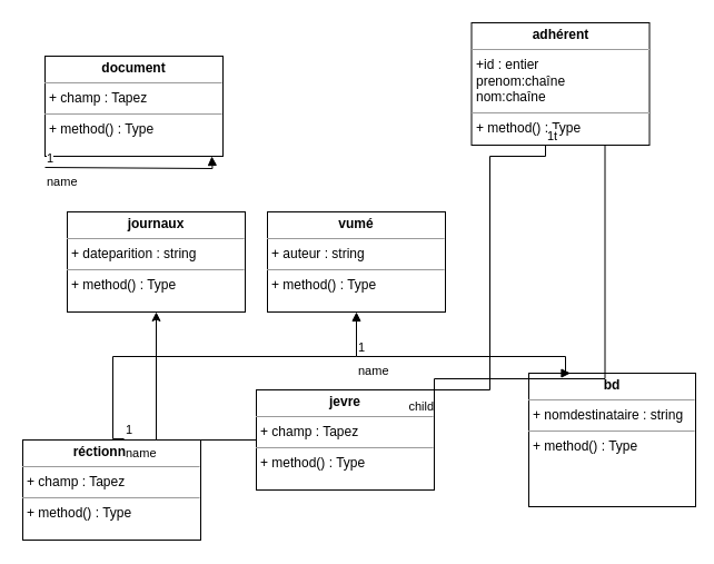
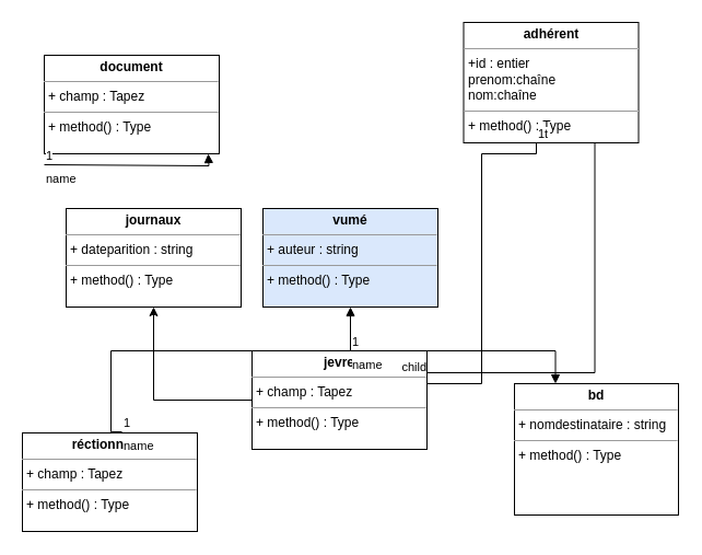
  <mxCell id="0" />
  <mxCell id="1" parent="0" />
  <mxCell id="2" value="&lt;p style=&quot;margin: 0px ; margin-top: 4px ; text-align: center&quot;&gt;&lt;b&gt;&lt;font style=&quot;vertical-align: inherit&quot;&gt;&lt;font style=&quot;vertical-align: inherit&quot;&gt;&lt;font style=&quot;vertical-align: inherit&quot;&gt;&lt;font style=&quot;vertical-align: inherit&quot;&gt;adhérent&lt;/font&gt;&lt;/font&gt;&lt;/font&gt;&lt;/font&gt;&lt;/b&gt;&lt;/p&gt;&lt;hr size=&quot;1&quot;&gt;&lt;p style=&quot;margin: 0px ; margin-left: 4px&quot;&gt;&lt;font style=&quot;vertical-align: inherit&quot;&gt;&lt;font style=&quot;vertical-align: inherit&quot;&gt;&lt;font style=&quot;vertical-align: inherit&quot;&gt;&lt;font style=&quot;vertical-align: inherit&quot;&gt;+id : entier&lt;/font&gt;&lt;/font&gt;&lt;/font&gt;&lt;/font&gt;&lt;/p&gt;&lt;p style=&quot;margin: 0px ; margin-left: 4px&quot;&gt;&lt;font style=&quot;vertical-align: inherit&quot;&gt;&lt;font style=&quot;vertical-align: inherit&quot;&gt;&lt;font style=&quot;vertical-align: inherit&quot;&gt;&lt;font style=&quot;vertical-align: inherit&quot;&gt;&lt;font style=&quot;vertical-align: inherit&quot;&gt;&lt;font style=&quot;vertical-align: inherit&quot;&gt;prenom:chaîne&lt;/font&gt;&lt;/font&gt;&lt;/font&gt;&lt;/font&gt;&lt;/font&gt;&lt;/font&gt;&lt;/p&gt;&lt;p style=&quot;margin: 0px ; margin-left: 4px&quot;&gt;&lt;font style=&quot;vertical-align: inherit&quot;&gt;&lt;font style=&quot;vertical-align: inherit&quot;&gt;&lt;font style=&quot;vertical-align: inherit&quot;&gt;&lt;font style=&quot;vertical-align: inherit&quot;&gt;&lt;font style=&quot;vertical-align: inherit&quot;&gt;&lt;font style=&quot;vertical-align: inherit&quot;&gt;&lt;font style=&quot;vertical-align: inherit&quot;&gt;&lt;font style=&quot;vertical-align: inherit&quot;&gt;nom:chaîne&lt;/font&gt;&lt;/font&gt;&lt;/font&gt;&lt;/font&gt;&lt;/font&gt;&lt;/font&gt;&lt;/font&gt;&lt;/font&gt;&lt;/p&gt;&lt;hr size=&quot;1&quot;&gt;&lt;p style=&quot;margin: 0px ; margin-left: 4px&quot;&gt;&lt;font style=&quot;vertical-align: inherit&quot;&gt;&lt;font style=&quot;vertical-align: inherit&quot;&gt;&lt;font style=&quot;vertical-align: inherit&quot;&gt;&lt;font style=&quot;vertical-align: inherit&quot;&gt;+ method() : Type&lt;/font&gt;&lt;/font&gt;&lt;/font&gt;&lt;/font&gt;&lt;/p&gt;" style="verticalAlign=top;align=left;overflow=fill;fontSize=12;fontFamily=Helvetica;html=1;" vertex="1" parent="1"><mxGeometry x="423.5" y="20" width="160" height="110" as="geometry" /></mxCell>
  <mxCell id="3" value="&lt;p style=&quot;margin: 0px ; margin-top: 4px ; text-align: center&quot;&gt;&lt;b&gt;&lt;font style=&quot;vertical-align: inherit&quot;&gt;&lt;font style=&quot;vertical-align: inherit&quot;&gt;&lt;font style=&quot;vertical-align: inherit&quot;&gt;&lt;font style=&quot;vertical-align: inherit&quot;&gt;journaux&lt;/font&gt;&lt;/font&gt;&lt;/font&gt;&lt;/font&gt;&lt;/b&gt;&lt;/p&gt;&lt;hr size=&quot;1&quot;&gt;&lt;p style=&quot;margin: 0px ; margin-left: 4px&quot;&gt;&lt;font style=&quot;vertical-align: inherit&quot;&gt;&lt;font style=&quot;vertical-align: inherit&quot;&gt;&lt;font style=&quot;vertical-align: inherit&quot;&gt;&lt;font style=&quot;vertical-align: inherit&quot;&gt;+ dateparition : string&lt;/font&gt;&lt;/font&gt;&lt;/font&gt;&lt;/font&gt;&lt;/p&gt;&lt;hr size=&quot;1&quot;&gt;&lt;p style=&quot;margin: 0px ; margin-left: 4px&quot;&gt;&lt;font style=&quot;vertical-align: inherit&quot;&gt;&lt;font style=&quot;vertical-align: inherit&quot;&gt;&lt;font style=&quot;vertical-align: inherit&quot;&gt;&lt;font style=&quot;vertical-align: inherit&quot;&gt;+ method() : Type&lt;/font&gt;&lt;/font&gt;&lt;/font&gt;&lt;/font&gt;&lt;/p&gt;" style="verticalAlign=top;align=left;overflow=fill;fontSize=12;fontFamily=Helvetica;html=1;" vertex="1" parent="1"><mxGeometry x="60" y="190" width="160" height="90" as="geometry" /></mxCell>
  <mxCell id="4" value="&lt;p style=&quot;margin: 0px ; margin-top: 4px ; text-align: center&quot;&gt;&lt;b&gt;document&lt;/b&gt;&lt;/p&gt;&lt;hr size=&quot;1&quot;&gt;&lt;p style=&quot;margin: 0px ; margin-left: 4px&quot;&gt;&lt;font style=&quot;vertical-align: inherit&quot;&gt;&lt;font style=&quot;vertical-align: inherit&quot;&gt;+ champ : Tapez&lt;/font&gt;&lt;/font&gt;&lt;/p&gt;&lt;hr size=&quot;1&quot;&gt;&lt;p style=&quot;margin: 0px ; margin-left: 4px&quot;&gt;&lt;font style=&quot;vertical-align: inherit&quot;&gt;&lt;font style=&quot;vertical-align: inherit&quot;&gt;+ method()&amp;nbsp;: Type&lt;/font&gt;&lt;/font&gt;&lt;/p&gt;" style="verticalAlign=top;align=left;overflow=fill;fontSize=12;fontFamily=Helvetica;html=1;" vertex="1" parent="1"><mxGeometry x="40" y="50" width="160" height="90" as="geometry" /></mxCell>
- <mxCell id="5" value="&lt;p style=&quot;margin: 0px ; margin-top: 4px ; text-align: center&quot;&gt;&lt;b&gt;&lt;font style=&quot;vertical-align: inherit&quot;&gt;&lt;font style=&quot;vertical-align: inherit&quot;&gt;&lt;font style=&quot;vertical-align: inherit&quot;&gt;&lt;font style=&quot;vertical-align: inherit&quot;&gt;vumé&lt;/font&gt;&lt;/font&gt;&lt;/font&gt;&lt;/font&gt;&lt;/b&gt;&lt;/p&gt;&lt;hr size=&quot;1&quot;&gt;&lt;p style=&quot;margin: 0px ; margin-left: 4px&quot;&gt;&lt;font style=&quot;vertical-align: inherit&quot;&gt;&lt;font style=&quot;vertical-align: inherit&quot;&gt;&lt;font style=&quot;vertical-align: inherit&quot;&gt;&lt;font style=&quot;vertical-align: inherit&quot;&gt;+ auteur : string&lt;/font&gt;&lt;/font&gt;&lt;/font&gt;&lt;/font&gt;&lt;/p&gt;&lt;hr size=&quot;1&quot;&gt;&lt;p style=&quot;margin: 0px ; margin-left: 4px&quot;&gt;&lt;font style=&quot;vertical-align: inherit&quot;&gt;&lt;font style=&quot;vertical-align: inherit&quot;&gt;&lt;font style=&quot;vertical-align: inherit&quot;&gt;&lt;font style=&quot;vertical-align: inherit&quot;&gt;+ method() : Type&lt;/font&gt;&lt;/font&gt;&lt;/font&gt;&lt;/font&gt;&lt;/p&gt;" style="verticalAlign=top;align=left;overflow=fill;fontSize=12;fontFamily=Helvetica;html=1;" vertex="1" parent="1"><mxGeometry x="240" y="190" width="160" height="90" as="geometry" /></mxCell>
+ <mxCell id="5" value="&lt;p style=&quot;margin: 0px ; margin-top: 4px ; text-align: center&quot;&gt;&lt;b&gt;&lt;font style=&quot;vertical-align: inherit&quot;&gt;&lt;font style=&quot;vertical-align: inherit&quot;&gt;&lt;font style=&quot;vertical-align: inherit&quot;&gt;&lt;font style=&quot;vertical-align: inherit&quot;&gt;vumé&lt;/font&gt;&lt;/font&gt;&lt;/font&gt;&lt;/font&gt;&lt;/b&gt;&lt;/p&gt;&lt;hr size=&quot;1&quot;&gt;&lt;p style=&quot;margin: 0px ; margin-left: 4px&quot;&gt;&lt;font style=&quot;vertical-align: inherit&quot;&gt;&lt;font style=&quot;vertical-align: inherit&quot;&gt;&lt;font style=&quot;vertical-align: inherit&quot;&gt;&lt;font style=&quot;vertical-align: inherit&quot;&gt;+ auteur : string&lt;/font&gt;&lt;/font&gt;&lt;/font&gt;&lt;/font&gt;&lt;/p&gt;&lt;hr size=&quot;1&quot;&gt;&lt;p style=&quot;margin: 0px ; margin-left: 4px&quot;&gt;&lt;font style=&quot;vertical-align: inherit&quot;&gt;&lt;font style=&quot;vertical-align: inherit&quot;&gt;&lt;font style=&quot;vertical-align: inherit&quot;&gt;&lt;font style=&quot;vertical-align: inherit&quot;&gt;+ method() : Type&lt;/font&gt;&lt;/font&gt;&lt;/font&gt;&lt;/font&gt;&lt;/p&gt;" style="verticalAlign=top;align=left;overflow=fill;fontSize=12;fontFamily=Helvetica;html=1;fillColor=#dae8fc;" vertex="1" parent="1"><mxGeometry x="240" y="190" width="160" height="90" as="geometry" /></mxCell>
  <mxCell id="6" value="&lt;p style=&quot;margin: 0px ; margin-top: 4px ; text-align: center&quot;&gt;&lt;b&gt;&lt;font style=&quot;vertical-align: inherit&quot;&gt;&lt;font style=&quot;vertical-align: inherit&quot;&gt;réctionnaire&lt;/font&gt;&lt;/font&gt;&lt;/b&gt;&lt;/p&gt;&lt;hr size=&quot;1&quot;&gt;&lt;p style=&quot;margin: 0px ; margin-left: 4px&quot;&gt;&lt;font style=&quot;vertical-align: inherit&quot;&gt;&lt;font style=&quot;vertical-align: inherit&quot;&gt;+ champ : Tapez&lt;/font&gt;&lt;/font&gt;&lt;/p&gt;&lt;hr size=&quot;1&quot;&gt;&lt;p style=&quot;margin: 0px ; margin-left: 4px&quot;&gt;&lt;font style=&quot;vertical-align: inherit&quot;&gt;&lt;font style=&quot;vertical-align: inherit&quot;&gt;+ method()&amp;nbsp;: Type&lt;/font&gt;&lt;/font&gt;&lt;/p&gt;" style="verticalAlign=top;align=left;overflow=fill;fontSize=12;fontFamily=Helvetica;html=1;" vertex="1" parent="1"><mxGeometry x="20" y="395" width="160" height="90" as="geometry" /></mxCell>
  <mxCell id="7" value="" style="edgeStyle=orthogonalEdgeStyle;rounded=0;orthogonalLoop=1;jettySize=auto;html=1;" edge="1" parent="1" source="8" target="3"><mxGeometry relative="1" as="geometry" /></mxCell>
- <mxCell id="8" value="&lt;p style=&quot;margin: 0px ; margin-top: 4px ; text-align: center&quot;&gt;&lt;b&gt;&lt;font style=&quot;vertical-align: inherit&quot;&gt;&lt;font style=&quot;vertical-align: inherit&quot;&gt;jevre&lt;/font&gt;&lt;/font&gt;&lt;/b&gt;&lt;/p&gt;&lt;hr size=&quot;1&quot;&gt;&lt;p style=&quot;margin: 0px ; margin-left: 4px&quot;&gt;&lt;font style=&quot;vertical-align: inherit&quot;&gt;&lt;font style=&quot;vertical-align: inherit&quot;&gt;+ champ : Tapez&lt;/font&gt;&lt;/font&gt;&lt;/p&gt;&lt;hr size=&quot;1&quot;&gt;&lt;p style=&quot;margin: 0px ; margin-left: 4px&quot;&gt;&lt;font style=&quot;vertical-align: inherit&quot;&gt;&lt;font style=&quot;vertical-align: inherit&quot;&gt;+ method()&amp;nbsp;: Type&lt;/font&gt;&lt;/font&gt;&lt;/p&gt;" style="verticalAlign=top;align=left;overflow=fill;fontSize=12;fontFamily=Helvetica;html=1;" vertex="1" parent="1"><mxGeometry x="230" y="350" width="160" height="90" as="geometry" /></mxCell>
- <mxCell id="9" value="&lt;p style=&quot;margin: 0px ; margin-top: 4px ; text-align: center&quot;&gt;&lt;b&gt;&lt;font style=&quot;vertical-align: inherit&quot;&gt;&lt;font style=&quot;vertical-align: inherit&quot;&gt;&lt;font style=&quot;vertical-align: inherit&quot;&gt;&lt;font style=&quot;vertical-align: inherit&quot;&gt;bd&lt;/font&gt;&lt;/font&gt;&lt;/font&gt;&lt;/font&gt;&lt;/b&gt;&lt;/p&gt;&lt;hr size=&quot;1&quot;&gt;&lt;p style=&quot;margin: 0px ; margin-left: 4px&quot;&gt;&lt;font style=&quot;vertical-align: inherit&quot;&gt;&lt;font style=&quot;vertical-align: inherit&quot;&gt;&lt;font style=&quot;vertical-align: inherit&quot;&gt;&lt;font style=&quot;vertical-align: inherit&quot;&gt;+ nomdestinataire : string&lt;/font&gt;&lt;/font&gt;&lt;/font&gt;&lt;/font&gt;&lt;/p&gt;&lt;hr size=&quot;1&quot;&gt;&lt;p style=&quot;margin: 0px ; margin-left: 4px&quot;&gt;&lt;font style=&quot;vertical-align: inherit&quot;&gt;&lt;font style=&quot;vertical-align: inherit&quot;&gt;&lt;font style=&quot;vertical-align: inherit&quot;&gt;&lt;font style=&quot;vertical-align: inherit&quot;&gt;+ method() : Type&lt;/font&gt;&lt;/font&gt;&lt;/font&gt;&lt;/font&gt;&lt;/p&gt;" style="verticalAlign=top;align=left;overflow=fill;fontSize=12;fontFamily=Helvetica;html=1;" vertex="1" parent="1"><mxGeometry x="475" y="335" width="150" height="120" as="geometry" /></mxCell>
+ <mxCell id="8" value="&lt;p style=&quot;margin: 0px ; margin-top: 4px ; text-align: center&quot;&gt;&lt;b&gt;&lt;font style=&quot;vertical-align: inherit&quot;&gt;&lt;font style=&quot;vertical-align: inherit&quot;&gt;jevre&lt;/font&gt;&lt;/font&gt;&lt;/b&gt;&lt;/p&gt;&lt;hr size=&quot;1&quot;&gt;&lt;p style=&quot;margin: 0px ; margin-left: 4px&quot;&gt;&lt;font style=&quot;vertical-align: inherit&quot;&gt;&lt;font style=&quot;vertical-align: inherit&quot;&gt;+ champ : Tapez&lt;/font&gt;&lt;/font&gt;&lt;/p&gt;&lt;hr size=&quot;1&quot;&gt;&lt;p style=&quot;margin: 0px ; margin-left: 4px&quot;&gt;&lt;font style=&quot;vertical-align: inherit&quot;&gt;&lt;font style=&quot;vertical-align: inherit&quot;&gt;+ method()&amp;nbsp;: Type&lt;/font&gt;&lt;/font&gt;&lt;/p&gt;" style="verticalAlign=top;align=left;overflow=fill;fontSize=12;fontFamily=Helvetica;html=1;" vertex="1" parent="1"><mxGeometry x="230" y="320" width="160" height="90" as="geometry" /></mxCell>
+ <mxCell id="9" value="&lt;p style=&quot;margin: 0px ; margin-top: 4px ; text-align: center&quot;&gt;&lt;b&gt;&lt;font style=&quot;vertical-align: inherit&quot;&gt;&lt;font style=&quot;vertical-align: inherit&quot;&gt;&lt;font style=&quot;vertical-align: inherit&quot;&gt;&lt;font style=&quot;vertical-align: inherit&quot;&gt;bd&lt;/font&gt;&lt;/font&gt;&lt;/font&gt;&lt;/font&gt;&lt;/b&gt;&lt;/p&gt;&lt;hr size=&quot;1&quot;&gt;&lt;p style=&quot;margin: 0px ; margin-left: 4px&quot;&gt;&lt;font style=&quot;vertical-align: inherit&quot;&gt;&lt;font style=&quot;vertical-align: inherit&quot;&gt;&lt;font style=&quot;vertical-align: inherit&quot;&gt;&lt;font style=&quot;vertical-align: inherit&quot;&gt;+ nomdestinataire : string&lt;/font&gt;&lt;/font&gt;&lt;/font&gt;&lt;/font&gt;&lt;/p&gt;&lt;hr size=&quot;1&quot;&gt;&lt;p style=&quot;margin: 0px ; margin-left: 4px&quot;&gt;&lt;font style=&quot;vertical-align: inherit&quot;&gt;&lt;font style=&quot;vertical-align: inherit&quot;&gt;&lt;font style=&quot;vertical-align: inherit&quot;&gt;&lt;font style=&quot;vertical-align: inherit&quot;&gt;+ method() : Type&lt;/font&gt;&lt;/font&gt;&lt;/font&gt;&lt;/font&gt;&lt;/p&gt;" style="verticalAlign=top;align=left;overflow=fill;fontSize=12;fontFamily=Helvetica;html=1;" vertex="1" parent="1"><mxGeometry x="470" y="350" width="150" height="120" as="geometry" /></mxCell>
  <mxCell id="10" value="name" style="endArrow=block;endFill=1;html=1;edgeStyle=orthogonalEdgeStyle;align=left;verticalAlign=top;rounded=0;exitX=0.569;exitY=-0.011;exitDx=0;exitDy=0;exitPerimeter=0;" edge="1" parent="1" source="6" target="5"><mxGeometry x="-1" relative="1" as="geometry"><mxPoint x="170" y="320" as="sourcePoint" /><mxPoint x="330" y="320" as="targetPoint" /><Array as="points"><mxPoint x="101" y="320" /><mxPoint x="320" y="320" /></Array></mxGeometry></mxCell>
  <mxCell id="11" value="1" style="edgeLabel;resizable=0;html=1;align=left;verticalAlign=bottom;" connectable="0" vertex="1" parent="10"><mxGeometry x="-1" relative="1" as="geometry" /></mxCell>
  <mxCell id="12" value="name" style="endArrow=block;endFill=1;html=1;edgeStyle=orthogonalEdgeStyle;align=left;verticalAlign=top;rounded=0;entryX=0.25;entryY=0;entryDx=0;entryDy=0;" edge="1" parent="1" target="9"><mxGeometry x="-1" relative="1" as="geometry"><mxPoint x="320" y="320" as="sourcePoint" /><mxPoint x="510" y="320" as="targetPoint" /><Array as="points"><mxPoint x="508" y="320" /></Array></mxGeometry></mxCell>
  <mxCell id="13" value="1" style="edgeLabel;resizable=0;html=1;align=left;verticalAlign=bottom;" connectable="0" vertex="1" parent="12"><mxGeometry x="-1" relative="1" as="geometry" /></mxCell>
  <mxCell id="14" value="name" style="endArrow=block;endFill=1;html=1;edgeStyle=orthogonalEdgeStyle;align=left;verticalAlign=top;rounded=0;" edge="1" parent="1"><mxGeometry x="-1" relative="1" as="geometry"><mxPoint x="40" y="150" as="sourcePoint" /><mxPoint x="190" y="140" as="targetPoint" /></mxGeometry></mxCell>
  <mxCell id="15" value="1" style="edgeLabel;resizable=0;html=1;align=left;verticalAlign=bottom;" connectable="0" vertex="1" parent="14"><mxGeometry x="-1" relative="1" as="geometry" /></mxCell>
  <mxCell id="16" value="" style="endArrow=none;html=1;edgeStyle=orthogonalEdgeStyle;rounded=0;entryX=1;entryY=0;entryDx=0;entryDy=0;" edge="1" parent="1" target="8"><mxGeometry relative="1" as="geometry"><mxPoint x="490" y="130" as="sourcePoint" /><mxPoint x="400" y="330" as="targetPoint" /><Array as="points"><mxPoint x="490" y="140" /><mxPoint x="440" y="140" /><mxPoint x="440" y="350" /></Array></mxGeometry></mxCell>
  <mxCell id="17" value="1t" style="edgeLabel;resizable=0;html=1;align=left;verticalAlign=bottom;" connectable="0" vertex="1" parent="16"><mxGeometry x="-1" relative="1" as="geometry" /></mxCell>
  <mxCell id="18" value="" style="endArrow=none;html=1;edgeStyle=orthogonalEdgeStyle;rounded=0;entryX=1;entryY=0.25;entryDx=0;entryDy=0;exitX=0.75;exitY=1;exitDx=0;exitDy=0;" edge="1" parent="1" source="2" target="8"><mxGeometry relative="1" as="geometry"><mxPoint x="540" y="150" as="sourcePoint" /><mxPoint x="700" y="210" as="targetPoint" /><Array as="points"><mxPoint x="544" y="340" /><mxPoint x="390" y="340" /></Array></mxGeometry></mxCell>
  <mxCell id="19" value="child" style="edgeLabel;resizable=0;html=1;align=right;verticalAlign=bottom;" connectable="0" vertex="1" parent="18"><mxGeometry x="1" relative="1" as="geometry" /></mxCell>
